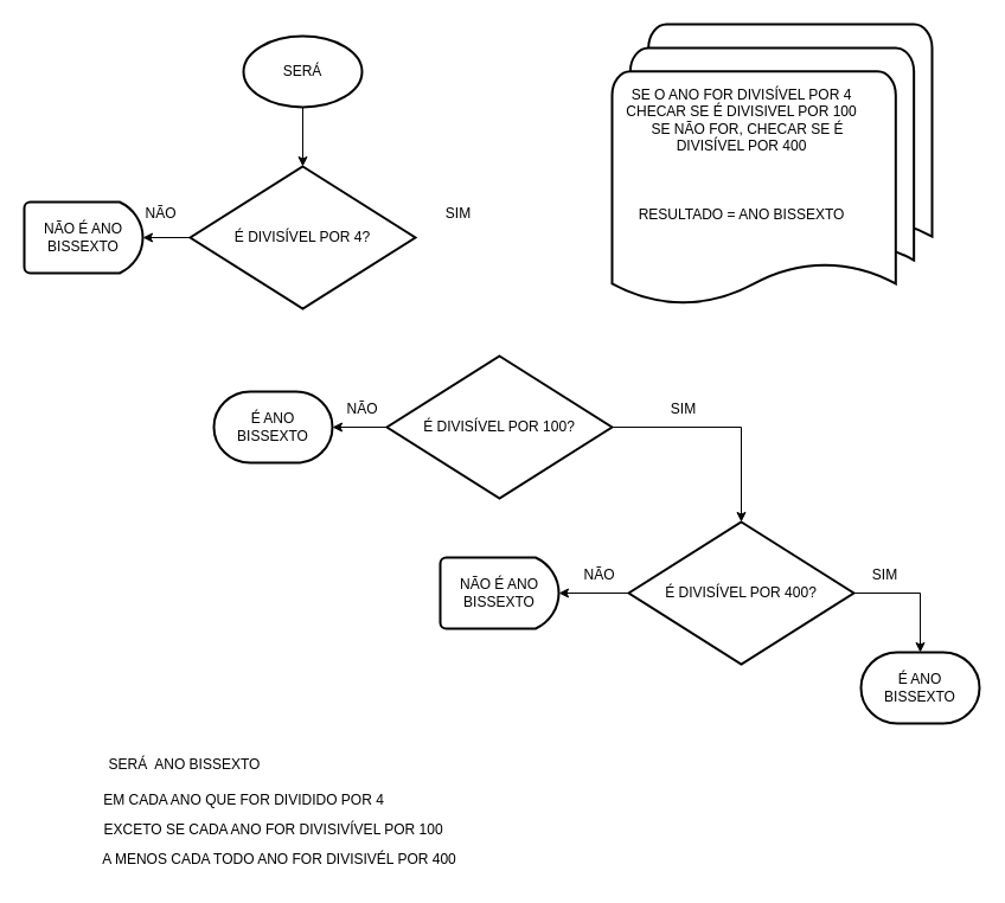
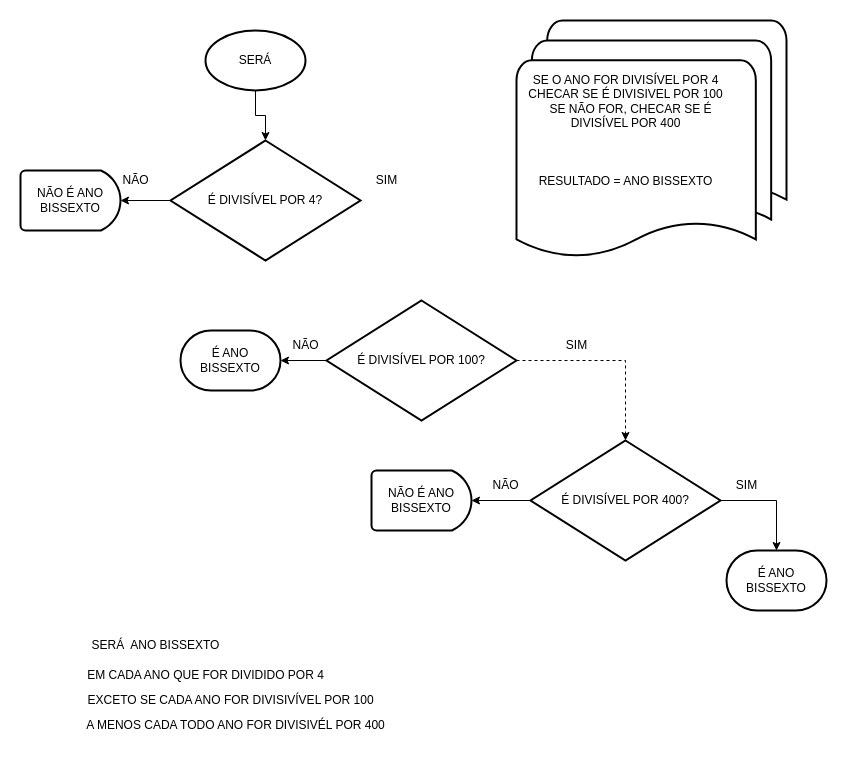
  <mxCell id="0" />
  <mxCell id="1" parent="0" />
  <mxCell id="2" style="edgeStyle=orthogonalEdgeStyle;rounded=0;orthogonalLoop=1;jettySize=auto;html=1;exitX=0.5;exitY=1;exitDx=0;exitDy=0;exitPerimeter=0;entryX=0.5;entryY=0;entryDx=0;entryDy=0;entryPerimeter=0;" edge="1" parent="1" source="3" target="5"><mxGeometry relative="1" as="geometry" /></mxCell>
  <mxCell id="3" value="SERÁ" style="strokeWidth=2;html=1;shape=mxgraph.flowchart.start_1;whiteSpace=wrap;" vertex="1" parent="1"><mxGeometry x="205" y="30" width="100" height="60" as="geometry" /></mxCell>
  <mxCell id="4" style="edgeStyle=orthogonalEdgeStyle;rounded=0;orthogonalLoop=1;jettySize=auto;html=1;exitX=0;exitY=0.5;exitDx=0;exitDy=0;exitPerimeter=0;entryX=1;entryY=0.5;entryDx=0;entryDy=0;entryPerimeter=0;" edge="1" parent="1" source="5" target="10"><mxGeometry relative="1" as="geometry" /></mxCell>
- <mxCell id="5" value="É DIVISÍVEL POR 4?" style="strokeWidth=2;html=1;shape=mxgraph.flowchart.decision;whiteSpace=wrap;" vertex="1" parent="1"><mxGeometry x="160" y="140" width="190" height="120" as="geometry" /></mxCell>
- <mxCell id="6" value="" style="edgeStyle=orthogonalEdgeStyle;rounded=0;orthogonalLoop=1;jettySize=auto;html=1;" edge="1" parent="1" source="8" target="14"><mxGeometry relative="1" as="geometry" /></mxCell>
+ <mxCell id="5" value="É DIVISÍVEL POR 4?" style="strokeWidth=2;html=1;shape=mxgraph.flowchart.decision;whiteSpace=wrap;" vertex="1" parent="1"><mxGeometry x="170" y="140" width="190" height="120" as="geometry" /></mxCell>
+ <mxCell id="6" value="" style="edgeStyle=orthogonalEdgeStyle;rounded=0;orthogonalLoop=1;jettySize=auto;html=1;dashed=1;" edge="1" parent="1" source="8" target="14"><mxGeometry relative="1" as="geometry" /></mxCell>
  <mxCell id="7" style="edgeStyle=orthogonalEdgeStyle;rounded=0;orthogonalLoop=1;jettySize=auto;html=1;exitX=0;exitY=0.5;exitDx=0;exitDy=0;exitPerimeter=0;entryX=1;entryY=0.5;entryDx=0;entryDy=0;entryPerimeter=0;" edge="1" parent="1" source="8" target="16"><mxGeometry relative="1" as="geometry" /></mxCell>
  <mxCell id="8" value="É DIVISÍVEL POR 100?" style="strokeWidth=2;html=1;shape=mxgraph.flowchart.decision;whiteSpace=wrap;" vertex="1" parent="1"><mxGeometry x="326" y="300" width="190" height="120" as="geometry" /></mxCell>
  <mxCell id="9" value="SIM" style="text;html=1;align=center;verticalAlign=middle;resizable=0;points=[];autosize=1;strokeColor=none;fillColor=none;" vertex="1" parent="1"><mxGeometry x="366" y="165" width="40" height="30" as="geometry" /></mxCell>
  <mxCell id="10" value="NÃO É ANO BISSEXTO" style="strokeWidth=2;html=1;shape=mxgraph.flowchart.delay;whiteSpace=wrap;" vertex="1" parent="1"><mxGeometry x="20" y="170" width="100" height="60" as="geometry" /></mxCell>
  <mxCell id="11" value="NÃO&lt;br&gt;" style="text;html=1;align=center;verticalAlign=middle;resizable=0;points=[];autosize=1;strokeColor=none;fillColor=none;" vertex="1" parent="1"><mxGeometry x="110" y="165" width="50" height="30" as="geometry" /></mxCell>
  <mxCell id="12" style="edgeStyle=orthogonalEdgeStyle;rounded=0;orthogonalLoop=1;jettySize=auto;html=1;exitX=1;exitY=0.5;exitDx=0;exitDy=0;exitPerimeter=0;entryX=0.5;entryY=0;entryDx=0;entryDy=0;entryPerimeter=0;" edge="1" parent="1" source="14" target="15"><mxGeometry relative="1" as="geometry"><mxPoint x="876" y="630" as="targetPoint" /></mxGeometry></mxCell>
  <mxCell id="13" style="edgeStyle=orthogonalEdgeStyle;rounded=0;orthogonalLoop=1;jettySize=auto;html=1;exitX=0;exitY=0.5;exitDx=0;exitDy=0;exitPerimeter=0;entryX=1;entryY=0.5;entryDx=0;entryDy=0;entryPerimeter=0;" edge="1" parent="1" source="14" target="20"><mxGeometry relative="1" as="geometry" /></mxCell>
  <mxCell id="14" value="É DIVISÍVEL POR 400?" style="strokeWidth=2;html=1;shape=mxgraph.flowchart.decision;whiteSpace=wrap;" vertex="1" parent="1"><mxGeometry x="530" y="440" width="190" height="120" as="geometry" /></mxCell>
  <mxCell id="15" value="É ANO BISSEXTO" style="strokeWidth=2;html=1;shape=mxgraph.flowchart.terminator;whiteSpace=wrap;" vertex="1" parent="1"><mxGeometry x="726" y="550" width="100" height="60" as="geometry" /></mxCell>
  <mxCell id="16" value="É ANO BISSEXTO" style="strokeWidth=2;html=1;shape=mxgraph.flowchart.terminator;whiteSpace=wrap;" vertex="1" parent="1"><mxGeometry x="180" y="330" width="100" height="60" as="geometry" /></mxCell>
  <mxCell id="17" value="NÃO" style="text;html=1;align=center;verticalAlign=middle;resizable=0;points=[];autosize=1;strokeColor=none;fillColor=none;" vertex="1" parent="1"><mxGeometry x="280" y="330" width="50" height="30" as="geometry" /></mxCell>
  <mxCell id="18" value="SIM" style="text;html=1;align=center;verticalAlign=middle;resizable=0;points=[];autosize=1;strokeColor=none;fillColor=none;" vertex="1" parent="1"><mxGeometry x="556" y="330" width="40" height="30" as="geometry" /></mxCell>
  <mxCell id="19" value="SIM" style="text;html=1;align=center;verticalAlign=middle;resizable=0;points=[];autosize=1;strokeColor=none;fillColor=none;" vertex="1" parent="1"><mxGeometry x="726" y="470" width="40" height="30" as="geometry" /></mxCell>
  <mxCell id="20" value="NÃO É ANO BISSEXTO" style="strokeWidth=2;html=1;shape=mxgraph.flowchart.delay;whiteSpace=wrap;" vertex="1" parent="1"><mxGeometry x="371" y="470" width="100" height="60" as="geometry" /></mxCell>
  <mxCell id="21" value="EM CADA ANO QUE FOR DIVIDIDO POR 4" style="text;html=1;align=center;verticalAlign=middle;resizable=1;points=[];autosize=1;strokeColor=none;fillColor=none;movable=1;rotatable=1;deletable=1;editable=1;connectable=1;" vertex="1" parent="1"><mxGeometry x="75" y="660" width="260" height="30" as="geometry" /></mxCell>
  <mxCell id="22" value="SERÁ&amp;nbsp; ANO BISSEXTO" style="text;html=1;align=center;verticalAlign=middle;resizable=1;points=[];autosize=1;strokeColor=none;fillColor=none;movable=1;rotatable=1;deletable=1;editable=1;connectable=1;" vertex="1" parent="1"><mxGeometry x="80" y="630" width="150" height="30" as="geometry" /></mxCell>
  <mxCell id="23" value="EXCETO SE CADA ANO FOR DIVISIVÍVEL POR 100" style="text;html=1;align=center;verticalAlign=middle;resizable=1;points=[];autosize=1;strokeColor=none;fillColor=none;movable=1;rotatable=1;deletable=1;editable=1;connectable=1;" vertex="1" parent="1"><mxGeometry x="75" y="685" width="310" height="30" as="geometry" /></mxCell>
  <mxCell id="24" value="&amp;nbsp; &amp;nbsp;A MENOS CADA TODO ANO FOR DIVISIVÉL POR 400" style="text;html=1;align=center;verticalAlign=middle;resizable=1;points=[];autosize=1;strokeColor=none;fillColor=none;movable=1;rotatable=1;deletable=1;editable=1;connectable=1;" vertex="1" parent="1"><mxGeometry x="70" y="710" width="320" height="30" as="geometry" /></mxCell>
  <mxCell id="25" value="" style="strokeWidth=2;html=1;shape=mxgraph.flowchart.multi-document;whiteSpace=wrap;" vertex="1" parent="1"><mxGeometry x="516" y="20" width="270" height="240" as="geometry" /></mxCell>
  <mxCell id="26" value="SE O ANO FOR DIVISÍVEL POR 4&lt;br&gt;CHECAR SE É DIVISIVEL POR 100&lt;br&gt;&amp;nbsp; &amp;nbsp;SE NÃO FOR, CHECAR SE É &lt;br&gt;DIVISÍVEL POR 400&lt;br&gt;&lt;br&gt;&lt;br&gt;&lt;br&gt;RESULTADO = ANO BISSEXTO" style="text;html=1;align=center;verticalAlign=middle;resizable=0;points=[];autosize=1;strokeColor=none;fillColor=none;" vertex="1" parent="1"><mxGeometry x="515" y="65" width="220" height="130" as="geometry" /></mxCell>
  <mxCell id="27" value="NÃO" style="text;html=1;align=center;verticalAlign=middle;resizable=0;points=[];autosize=1;strokeColor=none;fillColor=none;" vertex="1" parent="1"><mxGeometry x="480" y="470" width="50" height="30" as="geometry" /></mxCell>
